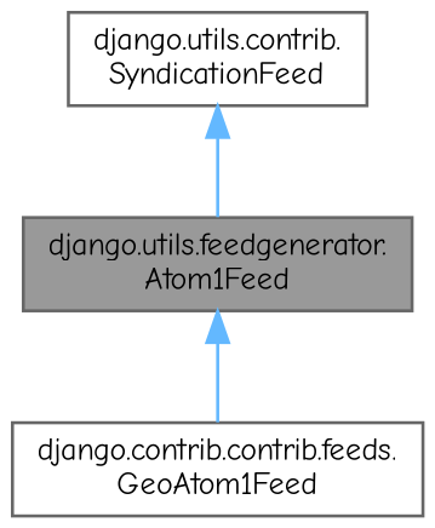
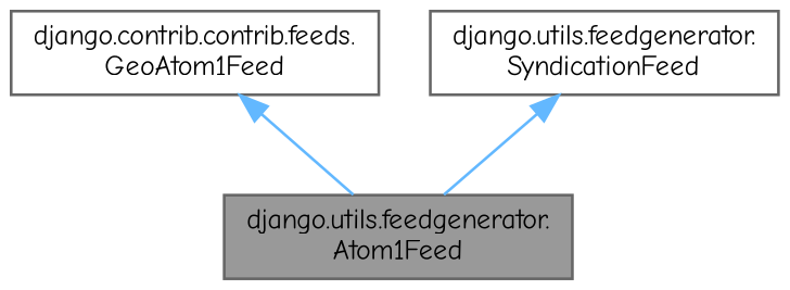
  digraph {
    fontname="Comic Neue"
    node [color=gray40 fillcolor=white fontname="Comic Neue" fontsize=10 shape=box style=filled]
    edge [color=steelblue1 dir=back fontname="Comic Neue" fontsize=10 labelfontname=Helvetica labelfontsize=10 style=solid]
    n1 [fillcolor=grey60 fontcolor=black height=0.2 label="django.utils.feedgenerator.\lAtom1Feed" width=0.4]
    n2 [height=0.2 label="django.contrib.contrib.feeds.\lGeoAtom1Feed" width=0.4]
-   n3 [height=0.2 label="django.utils.contrib.\lSyndicationFeed" width=0.4]
-   n1 -> n2
+   n3 [height=0.2 label="django.utils.feedgenerator.\lSyndicationFeed" width=0.4]
+   n2 -> n1
    n3 -> n1
  }
